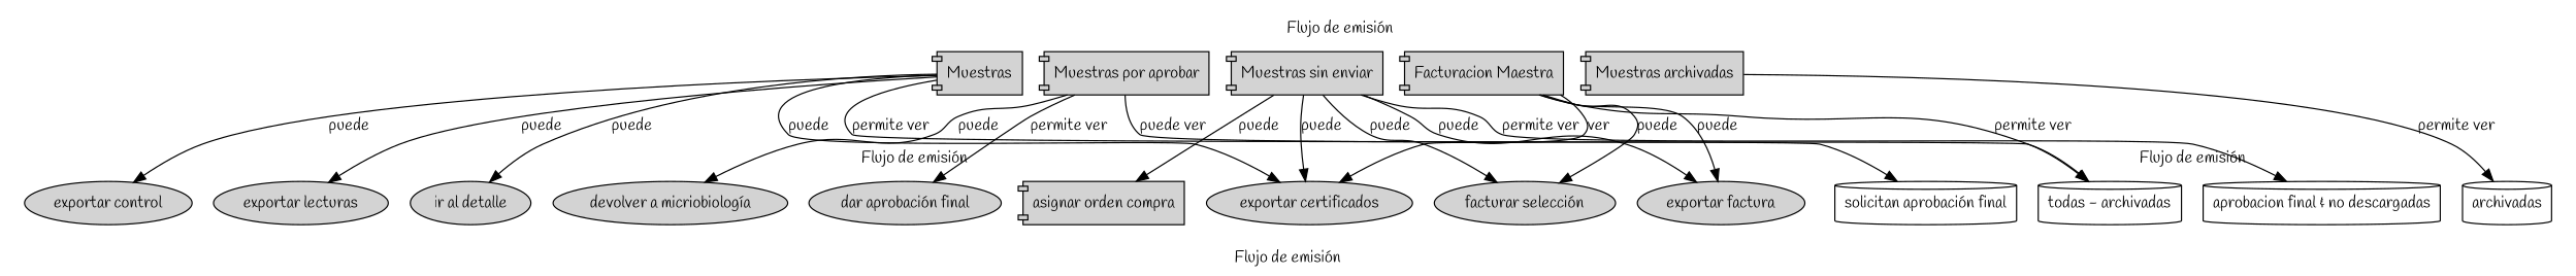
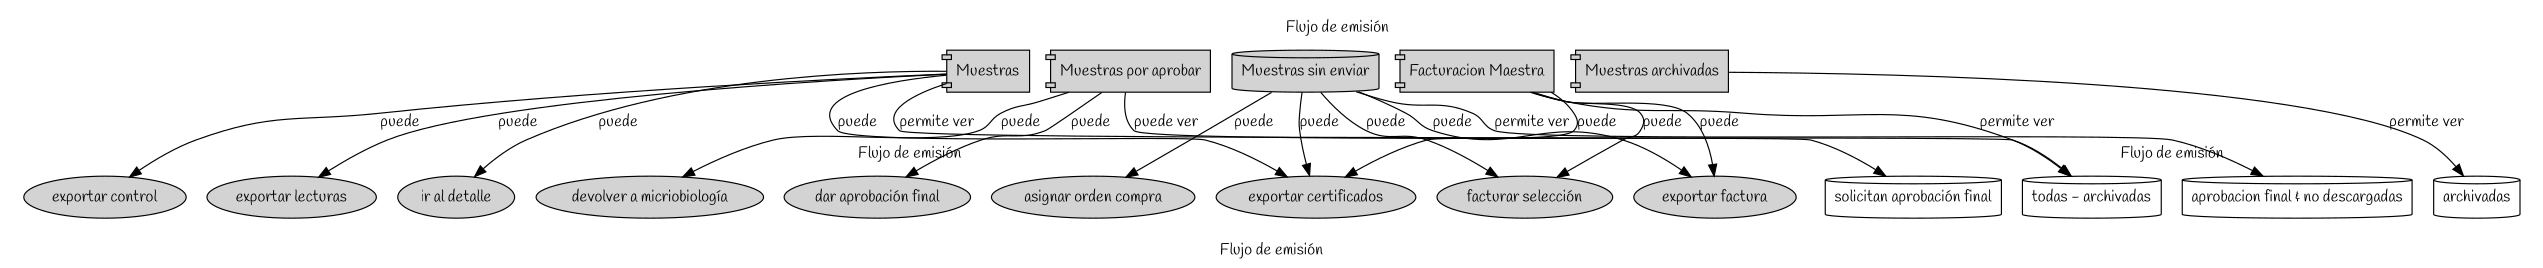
  digraph {
    bgcolor=white
    fontname=Handlee
    label="Flujo de emisión"
    node [bgcolor=white fontname=Handlee style=filled]
    edge [fontname=Handlee]
    n1 [label=Muestras shape=component]
    n2 [label="Muestras por aprobar" shape=component]
-   n3 [label="Muestras sin enviar" shape=component]
+   n3 [label="Muestras sin enviar" shape=cylinder]
    n4 [label="Facturacion Maestra" shape=component]
    n5 [label="Muestras archivadas" shape=component]
    n6 [label="dar aprobación final"]
    n7 [label="devolver a micriobiología"]
    n8 [label="facturar selección"]
-   n9 [label="asignar orden compra" shape=component]
+   n9 [label="asignar orden compra"]
    n10 [label="exportar certificados"]
    n11 [label="exportar control"]
    n12 [label="exportar lecturas"]
    n13 [label="exportar factura"]
    n14 [label="ir al detalle"]
    n15 [label="todas - archivadas" shape=cylinder bgcolor="" style=""]
    n16 [label="aprobacion final & no descargadas" shape=cylinder bgcolor="" style=""]
    n17 [label="solicitan aprobación final" shape=cylinder bgcolor="" style=""]
    n18 [label=archivadas shape=cylinder bgcolor="" style=""]
    subgraph cluster_1 {
      color=invis
      style=filled
      n1
      n2
      n3
      n4
      n5
    }
    subgraph cluster_2 {
      color=invis
      style=filled
      n6
      n7
      n8
      n9
      n10
      n11
      n12
      n13
      n14
    }
    subgraph cluster_3 {
      color=invis
      n15
      n16
      n17
      n18
    }
    n1 -> n10 [label=puede]
    n1 -> n11 [label=puede]
    n1 -> n12 [label=puede]
    n1 -> n14 [label=puede]
    n1 -> n15 [label="permite ver"]
-   n2 -> n6 [label="permite ver"]
+   n2 -> n6 [label=puede]
    n2 -> n7 [label=puede]
    n2 -> n17 [label="puede ver "]
    n3 -> n8 [label=puede]
    n3 -> n9 [label=puede]
    n3 -> n10 [label=puede]
    n3 -> n13 [label=puede]
    n3 -> n16 [label="permite ver"]
    n4 -> n8 [label=puede]
-   n4 -> n10 [label=ver]
+   n4 -> n10 [label=puede]
    n4 -> n13 [label=puede]
    n4 -> n15 [label="permite ver"]
    n5 -> n18 [label="permite ver"]
  }
